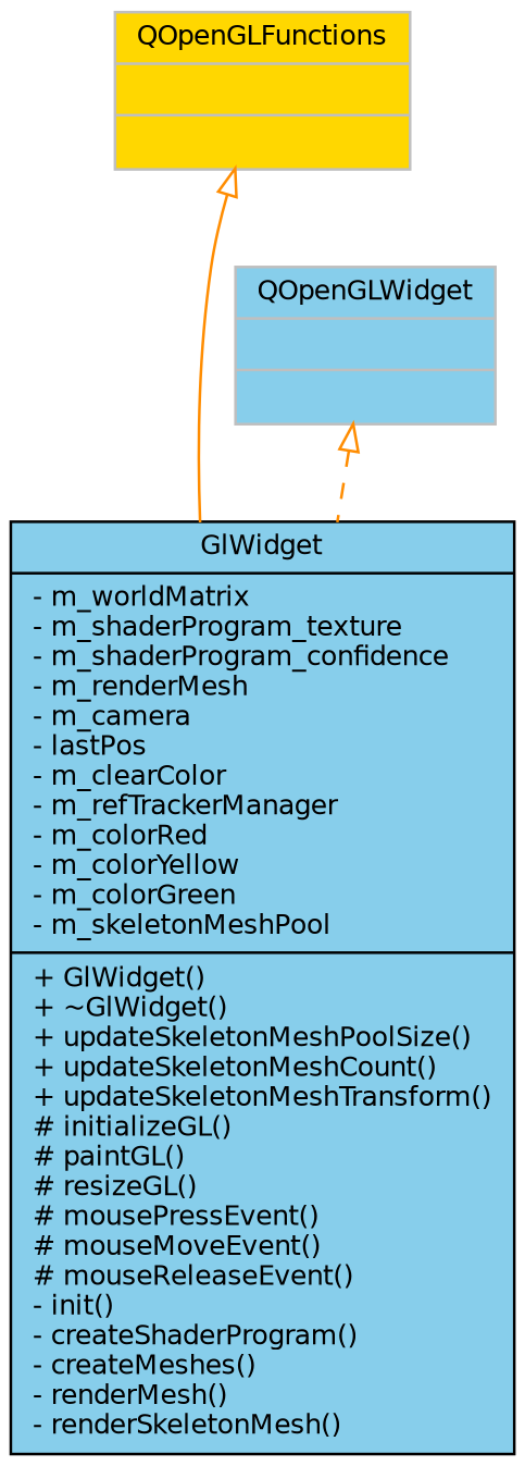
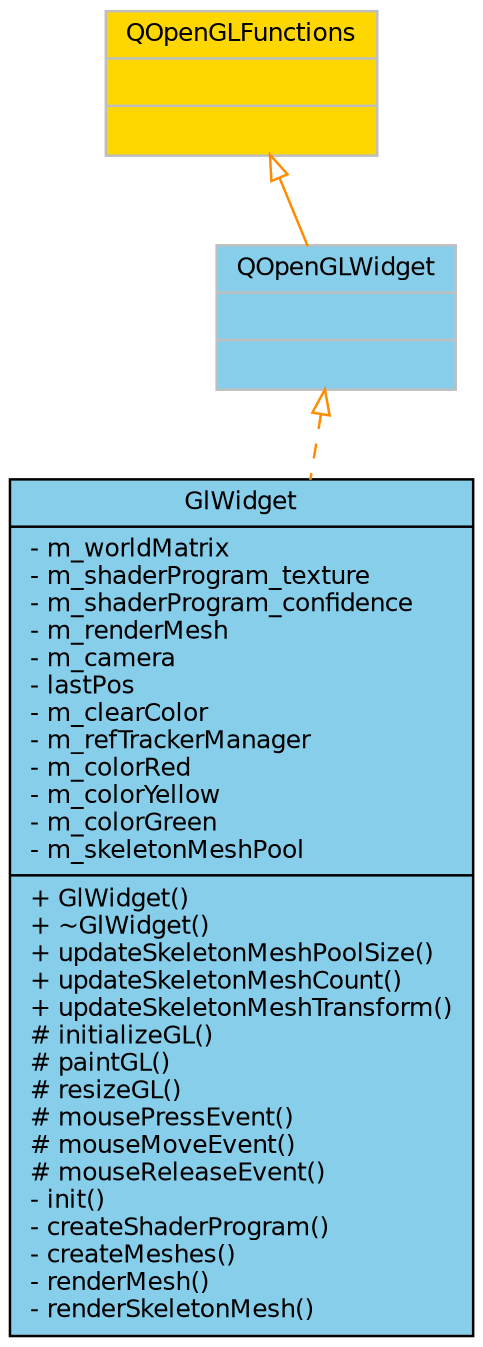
  digraph {
    node [color=grey75 fillcolor=skyblue fontname=Helvetica fontsize=10 shape=record style=filled]
    edge [arrowtail=onormal color=darkorange dir=back fontname=Helvetica fontsize=10 labelfontname=Helvetica labelfontsize=10]
    n1 [color=black fontcolor=black height=0.2 label="{GlWidget\n|- m_worldMatrix\l- m_shaderProgram_texture\l- m_shaderProgram_confidence\l- m_renderMesh\l- m_camera\l- lastPos\l- m_clearColor\l- m_refTrackerManager\l- m_colorRed\l- m_colorYellow\l- m_colorGreen\l- m_skeletonMeshPool\l|+ GlWidget()\l+ ~GlWidget()\l+ updateSkeletonMeshPoolSize()\l+ updateSkeletonMeshCount()\l+ updateSkeletonMeshTransform()\l# initializeGL()\l# paintGL()\l# resizeGL()\l# mousePressEvent()\l# mouseMoveEvent()\l# mouseReleaseEvent()\l- init()\l- createShaderProgram()\l- createMeshes()\l- renderMesh()\l- renderSkeletonMesh()\l}" width=0.4]
    n2 [height=0.2 label="{QOpenGLWidget\n||}" width=0.4]
    n3 [fillcolor=gold height=0.2 label="{QOpenGLFunctions\n||}" width=0.4]
    n2 -> n1 [style=dashed]
-   n3 -> n1 [style=solid]
+   n3 -> n2 [style=solid]
  }
